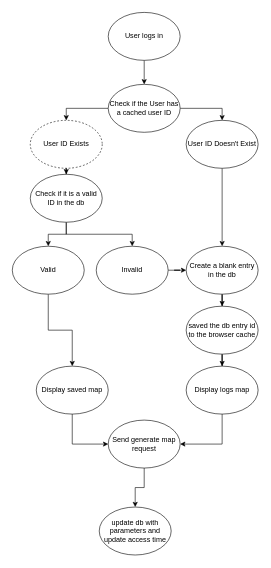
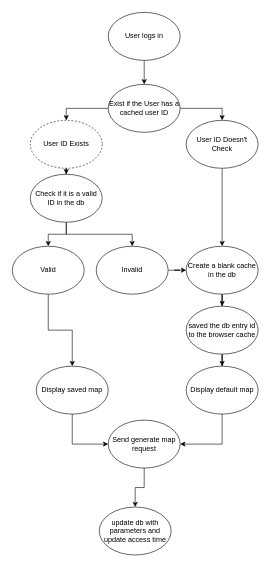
  <mxCell id="0" />
  <mxCell id="1" parent="0" />
  <mxCell id="2" value="" style="edgeStyle=orthogonalEdgeStyle;rounded=0;orthogonalLoop=1;jettySize=auto;html=1;" edge="1" parent="1" source="3" target="13"><mxGeometry relative="1" as="geometry" /></mxCell>
  <mxCell id="3" value="User logs in" style="ellipse;whiteSpace=wrap;html=1;" vertex="1" parent="1"><mxGeometry x="180" y="20" width="120" height="80" as="geometry" /></mxCell>
  <mxCell id="4" value="" style="edgeStyle=orthogonalEdgeStyle;rounded=0;orthogonalLoop=1;jettySize=auto;html=1;" edge="1" parent="1" source="5" target="10"><mxGeometry relative="1" as="geometry" /></mxCell>
  <mxCell id="5" value="User ID Exists" style="ellipse;whiteSpace=wrap;html=1;dashed=1;" vertex="1" parent="1"><mxGeometry x="50" y="200" width="120" height="80" as="geometry" /></mxCell>
  <mxCell id="6" value="" style="edgeStyle=orthogonalEdgeStyle;rounded=0;orthogonalLoop=1;jettySize=auto;html=1;" edge="1" parent="1" source="7" target="15"><mxGeometry relative="1" as="geometry" /></mxCell>
- <mxCell id="7" value="User ID Doesn't Exist" style="ellipse;whiteSpace=wrap;html=1;" vertex="1" parent="1"><mxGeometry x="310" y="200" width="120" height="80" as="geometry" /></mxCell>
+ <mxCell id="7" value="User ID Doesn't Check" style="ellipse;whiteSpace=wrap;html=1;" vertex="1" parent="1"><mxGeometry x="310" y="200" width="120" height="80" as="geometry" /></mxCell>
  <mxCell id="8" style="edgeStyle=orthogonalEdgeStyle;rounded=0;orthogonalLoop=1;jettySize=auto;html=1;" edge="1" parent="1" source="10" target="17"><mxGeometry relative="1" as="geometry" /></mxCell>
  <mxCell id="9" style="edgeStyle=orthogonalEdgeStyle;rounded=0;orthogonalLoop=1;jettySize=auto;html=1;" edge="1" parent="1" source="10" target="19"><mxGeometry relative="1" as="geometry" /></mxCell>
  <mxCell id="10" value="Check if it is a valid ID in the db" style="ellipse;whiteSpace=wrap;html=1;" vertex="1" parent="1"><mxGeometry x="50" y="290" width="120" height="80" as="geometry" /></mxCell>
  <mxCell id="11" style="edgeStyle=orthogonalEdgeStyle;rounded=0;orthogonalLoop=1;jettySize=auto;html=1;entryX=0.5;entryY=0;entryDx=0;entryDy=0;" edge="1" parent="1" source="13" target="5"><mxGeometry relative="1" as="geometry" /></mxCell>
  <mxCell id="12" style="edgeStyle=orthogonalEdgeStyle;rounded=0;orthogonalLoop=1;jettySize=auto;html=1;entryX=0.5;entryY=0;entryDx=0;entryDy=0;" edge="1" parent="1" source="13" target="7"><mxGeometry relative="1" as="geometry" /></mxCell>
- <mxCell id="13" value="Check if the User has a cached user ID" style="ellipse;whiteSpace=wrap;html=1;" vertex="1" parent="1"><mxGeometry x="180" y="140" width="120" height="80" as="geometry" /></mxCell>
+ <mxCell id="13" value="Exist if the User has a cached user ID" style="ellipse;whiteSpace=wrap;html=1;" vertex="1" parent="1"><mxGeometry x="180" y="140" width="120" height="80" as="geometry" /></mxCell>
  <mxCell id="14" value="" style="edgeStyle=orthogonalEdgeStyle;rounded=0;orthogonalLoop=1;jettySize=auto;html=1;" edge="1" parent="1" source="15" target="21"><mxGeometry relative="1" as="geometry" /></mxCell>
- <mxCell id="15" value="Create a blank entry in the db" style="ellipse;whiteSpace=wrap;html=1;" vertex="1" parent="1"><mxGeometry x="310" y="410" width="120" height="80" as="geometry" /></mxCell>
+ <mxCell id="15" value="Create a blank cache in the db" style="ellipse;whiteSpace=wrap;html=1;" vertex="1" parent="1"><mxGeometry x="310" y="410" width="120" height="80" as="geometry" /></mxCell>
  <mxCell id="16" style="edgeStyle=orthogonalEdgeStyle;rounded=0;orthogonalLoop=1;jettySize=auto;html=1;" edge="1" parent="1" source="17" target="23"><mxGeometry relative="1" as="geometry" /></mxCell>
  <mxCell id="17" value="Valid" style="ellipse;whiteSpace=wrap;html=1;" vertex="1" parent="1"><mxGeometry x="20" y="410" width="120" height="80" as="geometry" /></mxCell>
  <mxCell id="18" style="edgeStyle=orthogonalEdgeStyle;rounded=0;orthogonalLoop=1;jettySize=auto;html=1;entryX=0;entryY=0.5;entryDx=0;entryDy=0;" edge="1" parent="1" source="19" target="15"><mxGeometry relative="1" as="geometry" /></mxCell>
  <mxCell id="19" value="Invalid" style="ellipse;whiteSpace=wrap;html=1;" vertex="1" parent="1"><mxGeometry x="160" y="410" width="120" height="80" as="geometry" /></mxCell>
  <mxCell id="20" style="edgeStyle=orthogonalEdgeStyle;rounded=0;orthogonalLoop=1;jettySize=auto;html=1;entryX=0.5;entryY=0;entryDx=0;entryDy=0;" edge="1" parent="1" source="21" target="25"><mxGeometry relative="1" as="geometry" /></mxCell>
  <mxCell id="21" value="saved the db entry id to the browser cache" style="ellipse;whiteSpace=wrap;html=1;" vertex="1" parent="1"><mxGeometry x="310" y="510" width="120" height="80" as="geometry" /></mxCell>
  <mxCell id="22" style="edgeStyle=orthogonalEdgeStyle;rounded=0;orthogonalLoop=1;jettySize=auto;html=1;entryX=0;entryY=0.5;entryDx=0;entryDy=0;" edge="1" parent="1" source="23" target="27"><mxGeometry relative="1" as="geometry" /></mxCell>
  <mxCell id="23" value="Display saved map" style="ellipse;whiteSpace=wrap;html=1;" vertex="1" parent="1"><mxGeometry x="60" y="610" width="120" height="80" as="geometry" /></mxCell>
  <mxCell id="24" style="edgeStyle=orthogonalEdgeStyle;rounded=0;orthogonalLoop=1;jettySize=auto;html=1;entryX=1;entryY=0.5;entryDx=0;entryDy=0;" edge="1" parent="1" source="25" target="27"><mxGeometry relative="1" as="geometry"><Array as="points"><mxPoint x="370" y="740" /></Array></mxGeometry></mxCell>
- <mxCell id="25" value="Display logs map" style="ellipse;whiteSpace=wrap;html=1;" vertex="1" parent="1"><mxGeometry x="310" y="610" width="120" height="80" as="geometry" /></mxCell>
+ <mxCell id="25" value="Display default map" style="ellipse;whiteSpace=wrap;html=1;" vertex="1" parent="1"><mxGeometry x="310" y="610" width="120" height="80" as="geometry" /></mxCell>
  <mxCell id="26" style="edgeStyle=orthogonalEdgeStyle;rounded=0;orthogonalLoop=1;jettySize=auto;html=1;entryX=0.5;entryY=0;entryDx=0;entryDy=0;" edge="1" parent="1" source="27" target="28"><mxGeometry relative="1" as="geometry" /></mxCell>
  <mxCell id="27" value="Send generate map request" style="ellipse;whiteSpace=wrap;html=1;" vertex="1" parent="1"><mxGeometry x="180" y="700" width="120" height="80" as="geometry" /></mxCell>
  <mxCell id="28" value="update db with parameters and update access time" style="ellipse;whiteSpace=wrap;html=1;" vertex="1" parent="1"><mxGeometry x="165" y="845" width="120" height="80" as="geometry" /></mxCell>
